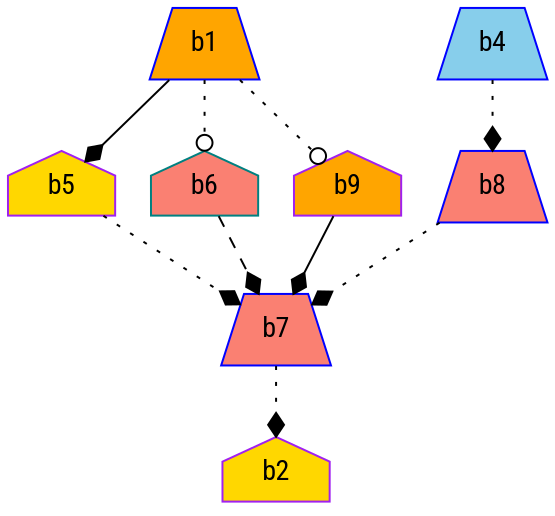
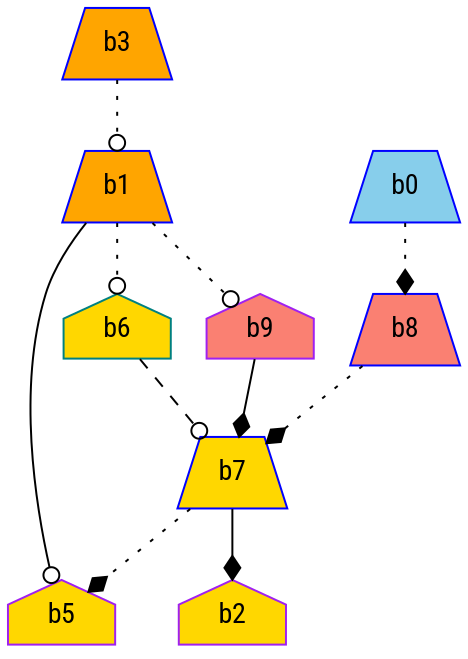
  digraph {
    fontname="Roboto Condensed"
    node [color=blue fillcolor=orange fontname="Roboto Condensed" shape=trapezium style=filled]
    edge [arrowhead=diamond fontname="Roboto Condensed" style=dotted]
+   b3
    b1
    b5 [color=purple fillcolor=gold shape=house]
-   b6 [color=teal fillcolor=salmon shape=house]
-   b9 [color=purple shape=house]
-   b0 [fillcolor=skyblue label=b4]
+   b6 [color=teal fillcolor=gold shape=house]
+   b9 [color=purple fillcolor=salmon shape=house]
+   b0 [fillcolor=skyblue]
    b8 [fillcolor=salmon]
-   b7 [fillcolor=salmon]
+   b7 [fillcolor=gold]
    b2 [color=purple fillcolor=gold shape=house]
-   b1 -> b5 [style=solid]
+   b3 -> b1 [arrowhead=odot]
+   b1 -> b5 [arrowhead=odot style=solid]
    b1 -> b6 [arrowhead=odot]
    b1 -> b9 [arrowhead=odot]
-   b5 -> b7
-   b6 -> b7 [style=dashed]
+   b7 -> b5
+   b6 -> b7 [arrowhead=odot style=dashed]
    b9 -> b7 [style=solid]
    b0 -> b8
    b8 -> b7
-   b7 -> b2
+   b7 -> b2 [style=solid]
  }
